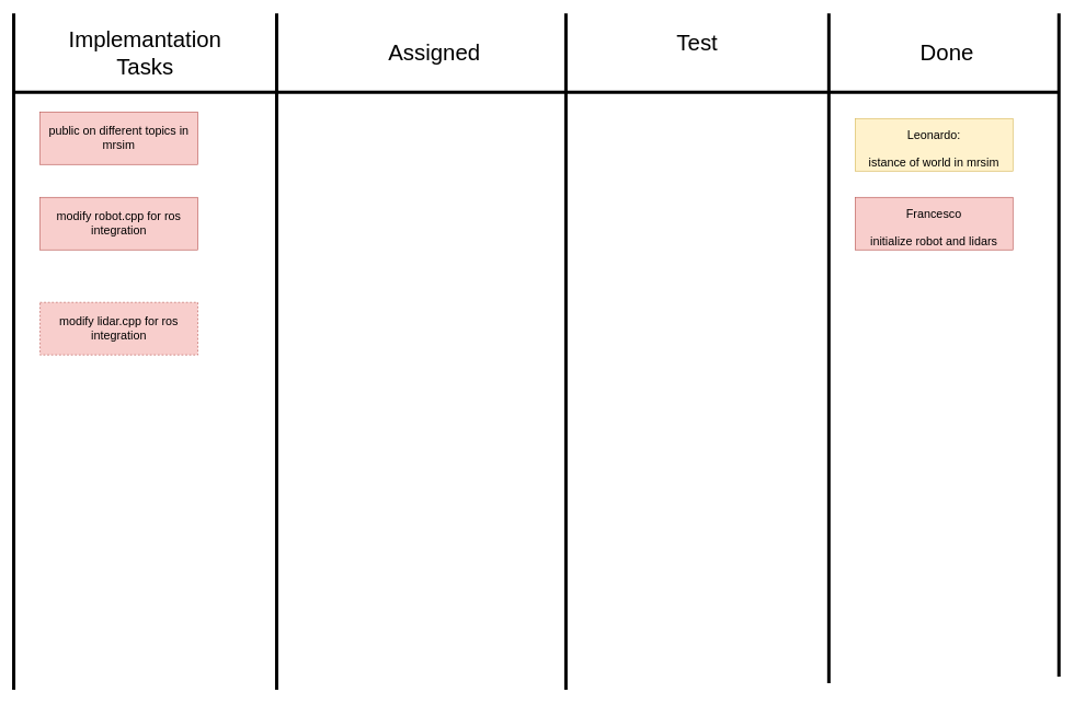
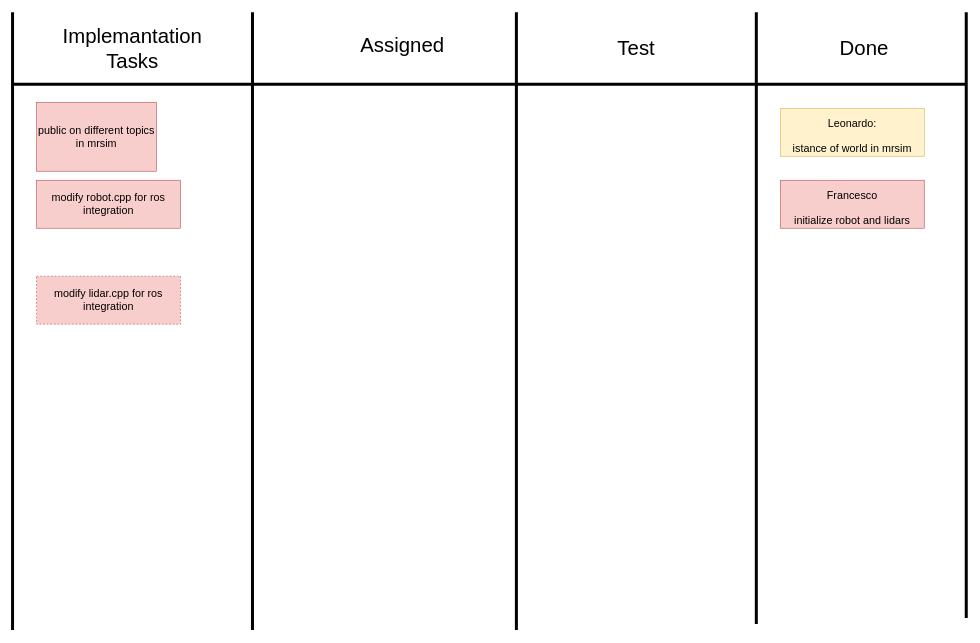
  <mxCell id="0" />
  <mxCell id="1" parent="0" />
  <mxCell id="2" value="" style="endArrow=none;html=1;rounded=0;strokeWidth=5;" parent="1" edge="1"><mxGeometry width="50" height="50" relative="1" as="geometry"><mxPoint x="420" y="1050" as="sourcePoint" /><mxPoint x="420" y="20" as="targetPoint" /></mxGeometry></mxCell>
  <mxCell id="3" value="" style="endArrow=none;html=1;rounded=0;strokeWidth=5;" parent="1" edge="1"><mxGeometry width="50" height="50" relative="1" as="geometry"><mxPoint x="20" y="1050" as="sourcePoint" /><mxPoint x="20" y="20" as="targetPoint" /></mxGeometry></mxCell>
  <mxCell id="4" value="" style="endArrow=none;html=1;rounded=0;strokeWidth=5;" parent="1" edge="1"><mxGeometry width="50" height="50" relative="1" as="geometry"><mxPoint x="860" y="1050" as="sourcePoint" /><mxPoint x="860" y="20" as="targetPoint" /></mxGeometry></mxCell>
  <mxCell id="5" value="" style="endArrow=none;html=1;rounded=0;strokeWidth=5;" parent="1" edge="1"><mxGeometry width="50" height="50" relative="1" as="geometry"><mxPoint x="1260" y="1040" as="sourcePoint" /><mxPoint x="1260" y="20" as="targetPoint" /></mxGeometry></mxCell>
  <mxCell id="6" value="" style="endArrow=none;html=1;rounded=0;strokeWidth=5;" parent="1" edge="1"><mxGeometry width="50" height="50" relative="1" as="geometry"><mxPoint x="20" y="140" as="sourcePoint" /><mxPoint x="1610.463" y="140" as="targetPoint" /></mxGeometry></mxCell>
  <mxCell id="7" value="&lt;font style=&quot;font-size: 34px;&quot;&gt;Implemantation Tasks&lt;/font&gt;" style="text;html=1;strokeColor=none;fillColor=none;align=center;verticalAlign=middle;whiteSpace=wrap;rounded=0;" parent="1" vertex="1"><mxGeometry x="60" y="40" width="320" height="80" as="geometry" /></mxCell>
- <mxCell id="8" value="&lt;font style=&quot;font-size: 34px;&quot;&gt;Assigned&lt;/font&gt;" style="text;html=1;strokeColor=none;fillColor=none;align=center;verticalAlign=middle;whiteSpace=wrap;rounded=0;" parent="1" vertex="1"><mxGeometry x="500" y="40" width="320" height="80" as="geometry" /></mxCell>
- <mxCell id="9" value="&lt;font style=&quot;font-size: 34px;&quot;&gt;Test&lt;/font&gt;" style="text;html=1;strokeColor=none;fillColor=none;align=center;verticalAlign=middle;whiteSpace=wrap;rounded=0;" parent="1" vertex="1"><mxGeometry x="900" y="25" width="320" height="80" as="geometry" /></mxCell>
+ <mxCell id="8" value="&lt;font style=&quot;font-size: 34px;&quot;&gt;Assigned&lt;/font&gt;" style="text;html=1;strokeColor=none;fillColor=none;align=center;verticalAlign=middle;whiteSpace=wrap;rounded=0;" parent="1" vertex="1"><mxGeometry x="510" y="35" width="320" height="80" as="geometry" /></mxCell>
+ <mxCell id="9" value="&lt;font style=&quot;font-size: 34px;&quot;&gt;Test&lt;/font&gt;" style="text;html=1;strokeColor=none;fillColor=none;align=center;verticalAlign=middle;whiteSpace=wrap;rounded=0;" parent="1" vertex="1"><mxGeometry x="900" y="40" width="320" height="80" as="geometry" /></mxCell>
  <mxCell id="10" value="&lt;font color=&quot;#000000&quot; style=&quot;font-size: 18px;&quot;&gt;Francesco&lt;br&gt;initialize robot and lidars&lt;/font&gt;" style="rounded=0;whiteSpace=wrap;html=1;fontSize=34;fillColor=#f8cecc;strokeColor=#b85450;" parent="1" vertex="1"><mxGeometry x="1300" y="300" width="240" height="80" as="geometry" /></mxCell>
- <mxCell id="11" value="&lt;font color=&quot;#000000&quot;&gt;public on different topics in mrsim&lt;/font&gt;" style="rounded=0;whiteSpace=wrap;html=1;fontSize=18;fillColor=#f8cecc;strokeColor=#b85450;" parent="1" vertex="1"><mxGeometry x="60" y="170" width="240" height="80" as="geometry" /></mxCell>
+ <mxCell id="11" value="&lt;font color=&quot;#000000&quot;&gt;public on different topics in mrsim&lt;/font&gt;" style="rounded=0;whiteSpace=wrap;html=1;fontSize=18;fillColor=#f8cecc;strokeColor=#b85450;" parent="1" vertex="1"><mxGeometry x="60" y="170" width="200" height="115" as="geometry" /></mxCell>
  <mxCell id="12" value="" style="endArrow=none;html=1;rounded=0;strokeWidth=5;" parent="1" edge="1"><mxGeometry width="50" height="50" relative="1" as="geometry"><mxPoint x="1610" y="1030" as="sourcePoint" /><mxPoint x="1610" y="20" as="targetPoint" /></mxGeometry></mxCell>
  <mxCell id="13" value="&lt;font style=&quot;font-size: 34px;&quot;&gt;Done&lt;/font&gt;" style="text;html=1;strokeColor=none;fillColor=none;align=center;verticalAlign=middle;whiteSpace=wrap;rounded=0;" parent="1" vertex="1"><mxGeometry x="1280" y="40" width="320" height="80" as="geometry" /></mxCell>
  <mxCell id="14" value="&lt;font style=&quot;font-size: 18px;&quot;&gt;&lt;font color=&quot;#000000&quot;&gt;Leonardo: &lt;br&gt;istance of world in mrsim&lt;/font&gt;&lt;font&gt;&lt;br&gt;&lt;/font&gt;&lt;/font&gt;" style="rounded=0;whiteSpace=wrap;html=1;fontSize=34;fillColor=#fff2cc;strokeColor=#d6b656;" parent="1" vertex="1"><mxGeometry x="1300" y="180" width="240" height="80" as="geometry" /></mxCell>
  <mxCell id="15" value="&lt;font color=&quot;#000000&quot;&gt;modify robot.cpp for ros integration&lt;/font&gt;" style="rounded=0;whiteSpace=wrap;html=1;fontSize=18;fillColor=#f8cecc;strokeColor=#b85450;" vertex="1" parent="1"><mxGeometry x="60" y="300" width="240" height="80" as="geometry" /></mxCell>
  <mxCell id="16" value="&lt;font color=&quot;#000000&quot;&gt;modify lidar.cpp for ros integration&lt;/font&gt;" style="rounded=0;whiteSpace=wrap;html=1;fontSize=18;fillColor=#f8cecc;strokeColor=#b85450;dashed=1;" vertex="1" parent="1"><mxGeometry x="60" y="460" width="240" height="80" as="geometry" /></mxCell>
